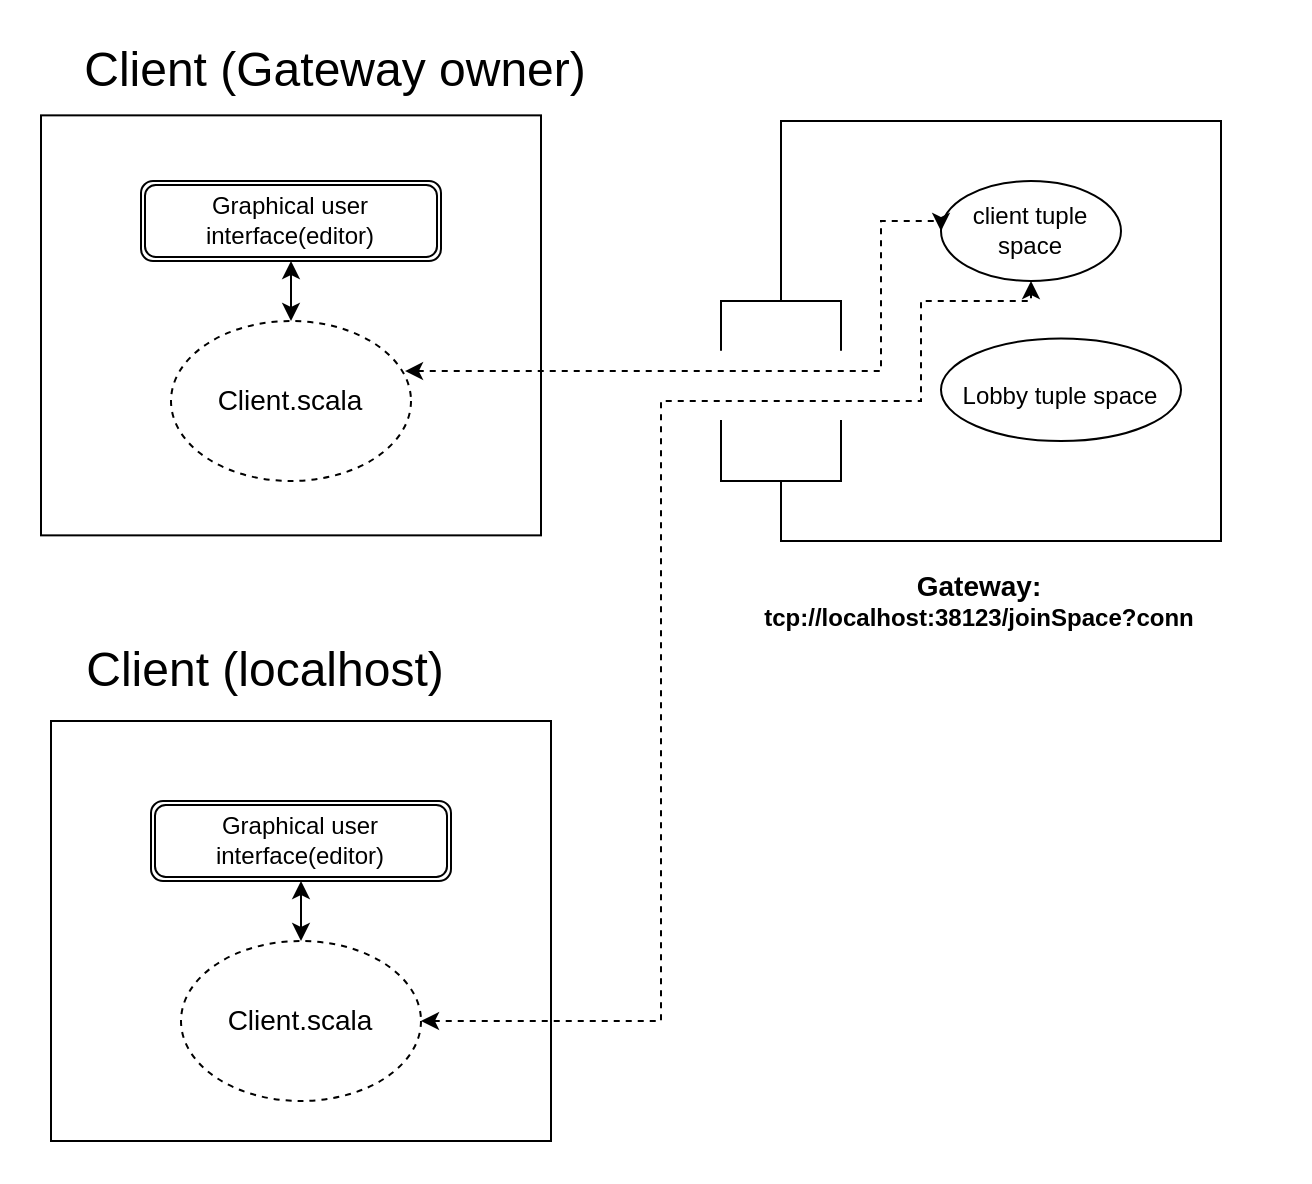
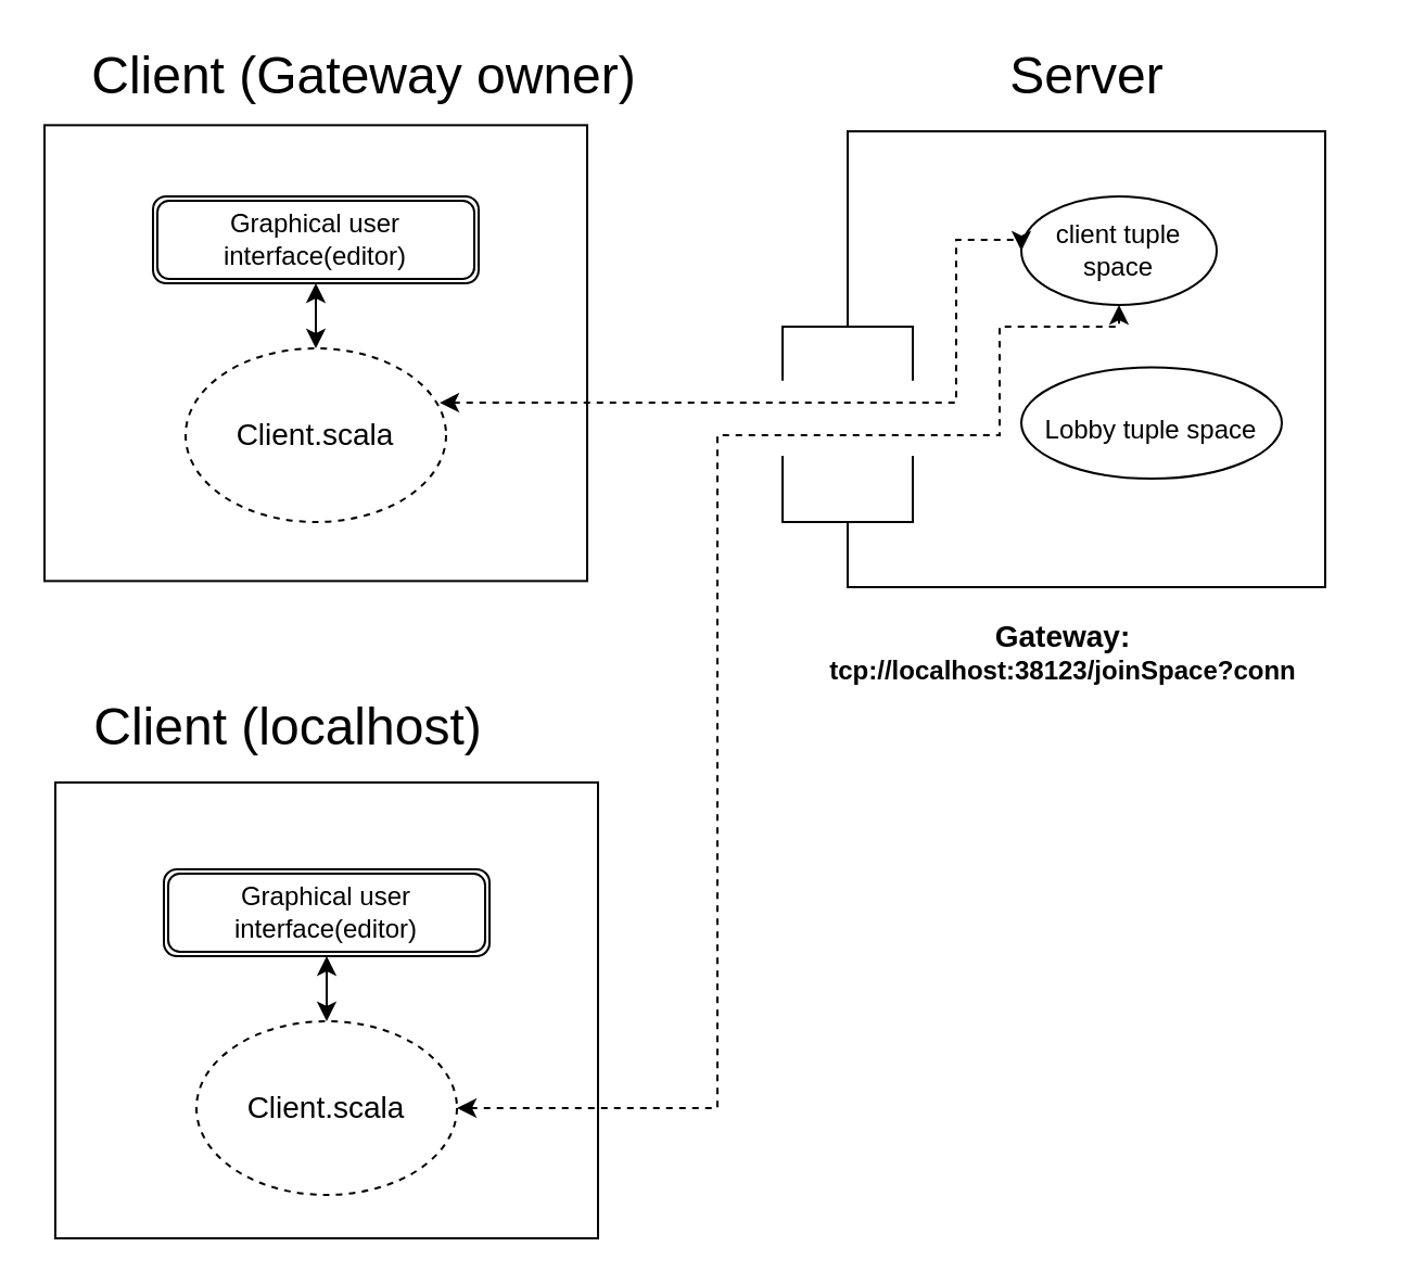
  <mxCell id="0" />
  <mxCell id="1" parent="0" />
  <mxCell id="2" value="" style="rounded=0;whiteSpace=wrap;html=1;" vertex="1" parent="1"><mxGeometry x="25" y="360" width="250" height="210" as="geometry" /></mxCell>
  <mxCell id="3" value="&lt;div style=&quot;font-size: 24px&quot;&gt;&lt;font style=&quot;font-size: 24px&quot;&gt;Client (Gateway owner) &lt;br&gt;&lt;/font&gt;&lt;/div&gt;" style="text;html=1;strokeColor=none;fillColor=none;align=center;verticalAlign=middle;whiteSpace=wrap;rounded=0;" vertex="1" parent="1"><mxGeometry x="25" y="20" width="285" height="30" as="geometry" /></mxCell>
  <mxCell id="4" value="" style="rounded=0;whiteSpace=wrap;html=1;fontSize=24;" vertex="1" parent="1"><mxGeometry x="390" y="60" width="220" height="210" as="geometry" /></mxCell>
+ <mxCell id="5" value="Server" style="text;html=1;align=center;verticalAlign=middle;resizable=0;points=[];autosize=1;strokeColor=none;fillColor=none;fontSize=24;" vertex="1" parent="1"><mxGeometry x="455" y="20" width="90" height="30" as="geometry" /></mxCell>
  <mxCell id="6" value="" style="rounded=0;whiteSpace=wrap;html=1;" vertex="1" parent="1"><mxGeometry x="20" y="57.18" width="250" height="210" as="geometry" /></mxCell>
  <mxCell id="7" value="&lt;div style=&quot;font-size: 24px&quot;&gt;&lt;font style=&quot;font-size: 24px&quot;&gt;Client (localhost) &lt;br&gt;&lt;/font&gt;&lt;/div&gt;" style="text;html=1;strokeColor=none;fillColor=none;align=center;verticalAlign=middle;whiteSpace=wrap;rounded=0;" vertex="1" parent="1"><mxGeometry x="25" y="320" width="215" height="30" as="geometry" /></mxCell>
  <mxCell id="8" value="&lt;font style=&quot;font-size: 12px&quot;&gt;Lobby&lt;/font&gt;&lt;font style=&quot;font-size: 12px&quot;&gt; tuple space&lt;/font&gt;" style="ellipse;whiteSpace=wrap;html=1;fontSize=24;" vertex="1" parent="1"><mxGeometry x="470" y="168.75" width="120" height="51.25" as="geometry" /></mxCell>
  <mxCell id="9" value="&lt;div style=&quot;font-size: 12px&quot;&gt;client tuple space&lt;/div&gt;" style="ellipse;whiteSpace=wrap;html=1;fontSize=24;" vertex="1" parent="1"><mxGeometry x="470" y="90" width="90" height="50" as="geometry" /></mxCell>
  <mxCell id="10" style="edgeStyle=orthogonalEdgeStyle;rounded=0;orthogonalLoop=1;jettySize=auto;html=1;fontSize=12;startArrow=classic;startFill=1;" edge="1" parent="1" source="11"><mxGeometry relative="1" as="geometry"><mxPoint x="145" y="160" as="targetPoint" /></mxGeometry></mxCell>
  <mxCell id="11" value="&lt;div&gt;Graphical user interface(editor)&lt;/div&gt;" style="shape=ext;double=1;rounded=1;whiteSpace=wrap;html=1;fontSize=12;" vertex="1" parent="1"><mxGeometry x="70" y="90" width="150" height="40" as="geometry" /></mxCell>
  <mxCell id="12" style="edgeStyle=orthogonalEdgeStyle;rounded=0;orthogonalLoop=1;jettySize=auto;html=1;entryX=0.5;entryY=0;entryDx=0;entryDy=0;fontSize=12;startArrow=classic;startFill=1;" edge="1" parent="1" source="13"><mxGeometry relative="1" as="geometry"><mxPoint x="150" y="470" as="targetPoint" /></mxGeometry></mxCell>
  <mxCell id="13" value="&lt;div&gt;Graphical user interface(editor)&lt;/div&gt;" style="shape=ext;double=1;rounded=1;whiteSpace=wrap;html=1;fontSize=12;" vertex="1" parent="1"><mxGeometry x="75" y="400" width="150" height="40" as="geometry" /></mxCell>
  <mxCell id="14" value="" style="shape=partialRectangle;whiteSpace=wrap;html=1;bottom=1;right=1;left=1;top=0;fillColor=#FFFFFF;routingCenterX=-0.5;fontSize=12;" vertex="1" parent="1"><mxGeometry x="360" y="210" width="60" height="30" as="geometry" /></mxCell>
  <mxCell id="15" value="" style="shape=partialRectangle;whiteSpace=wrap;html=1;bottom=1;right=1;left=1;top=0;fillColor=#FFFFFF;routingCenterX=-0.5;fontSize=12;rotation=-180;" vertex="1" parent="1"><mxGeometry x="360" y="150" width="60" height="24.37" as="geometry" /></mxCell>
  <mxCell id="16" value="" style="shape=ext;double=1;rounded=0;whiteSpace=wrap;html=1;fontSize=12;strokeColor=#FFFFFF;fillColor=#FFFFFF;" vertex="1" parent="1"><mxGeometry x="380" y="160" width="20" height="60" as="geometry" /></mxCell>
  <mxCell id="17" style="edgeStyle=orthogonalEdgeStyle;rounded=0;orthogonalLoop=1;jettySize=auto;html=1;fontSize=12;startArrow=classic;startFill=1;entryX=0.5;entryY=1;entryDx=0;entryDy=0;exitX=1;exitY=0.5;exitDx=0;exitDy=0;dashed=1;" edge="1" parent="1" source="21" target="9"><mxGeometry relative="1" as="geometry"><mxPoint x="225" y="490" as="sourcePoint" /><Array as="points"><mxPoint x="330" y="510" /><mxPoint x="330" y="200" /><mxPoint x="460" y="200" /><mxPoint x="460" y="150" /><mxPoint x="515" y="150" /></Array></mxGeometry></mxCell>
  <mxCell id="18" style="edgeStyle=orthogonalEdgeStyle;rounded=0;orthogonalLoop=1;jettySize=auto;html=1;entryX=0;entryY=0.5;entryDx=0;entryDy=0;fontSize=12;startArrow=classic;startFill=1;dashed=1;exitX=0.975;exitY=0.313;exitDx=0;exitDy=0;exitPerimeter=0;" edge="1" parent="1" source="20" target="9"><mxGeometry relative="1" as="geometry"><mxPoint x="220" y="180" as="sourcePoint" /><Array as="points"><mxPoint x="440" y="185" /><mxPoint x="440" y="110" /></Array></mxGeometry></mxCell>
  <mxCell id="19" value="&lt;div style=&quot;font-size: 14px&quot;&gt;&lt;font style=&quot;font-size: 14px&quot;&gt;Gateway&lt;/font&gt;:&lt;/div&gt;&lt;div style=&quot;font-size: 12px&quot;&gt; tcp://localhost:38123/joinSpace?conn&lt;span style=&quot;color: #6a8759&quot;&gt;&lt;/span&gt;&lt;/div&gt;" style="text;strokeColor=none;fillColor=none;html=1;fontSize=24;fontStyle=1;verticalAlign=middle;align=center;" vertex="1" parent="1"><mxGeometry x="344" y="280" width="290" height="40" as="geometry" /></mxCell>
  <mxCell id="20" value="Client.scala" style="ellipse;whiteSpace=wrap;html=1;fontSize=14;strokeColor=#000000;fillColor=none;dashed=1;" vertex="1" parent="1"><mxGeometry x="85" y="160" width="120" height="80" as="geometry" /></mxCell>
  <mxCell id="21" value="Client.scala" style="ellipse;whiteSpace=wrap;html=1;fontSize=14;strokeColor=#000000;fillColor=none;dashed=1;" vertex="1" parent="1"><mxGeometry x="90" y="470" width="120" height="80" as="geometry" /></mxCell>
